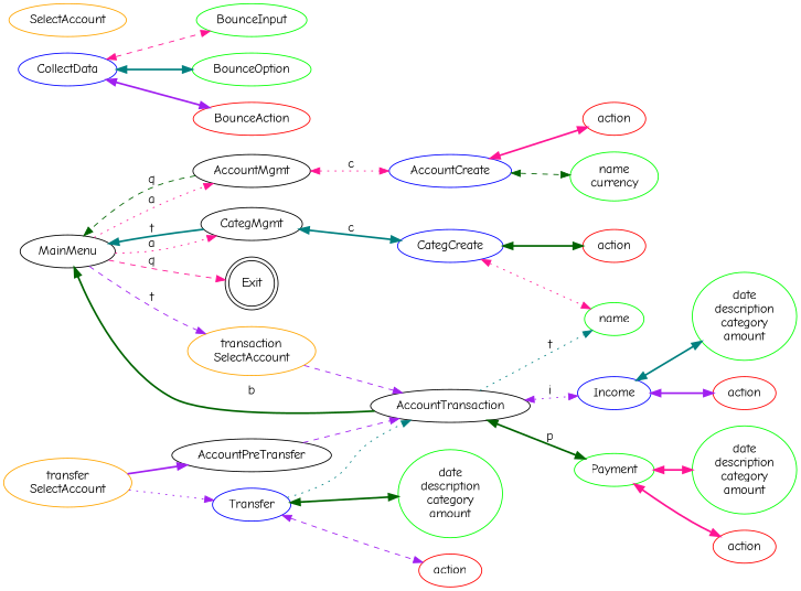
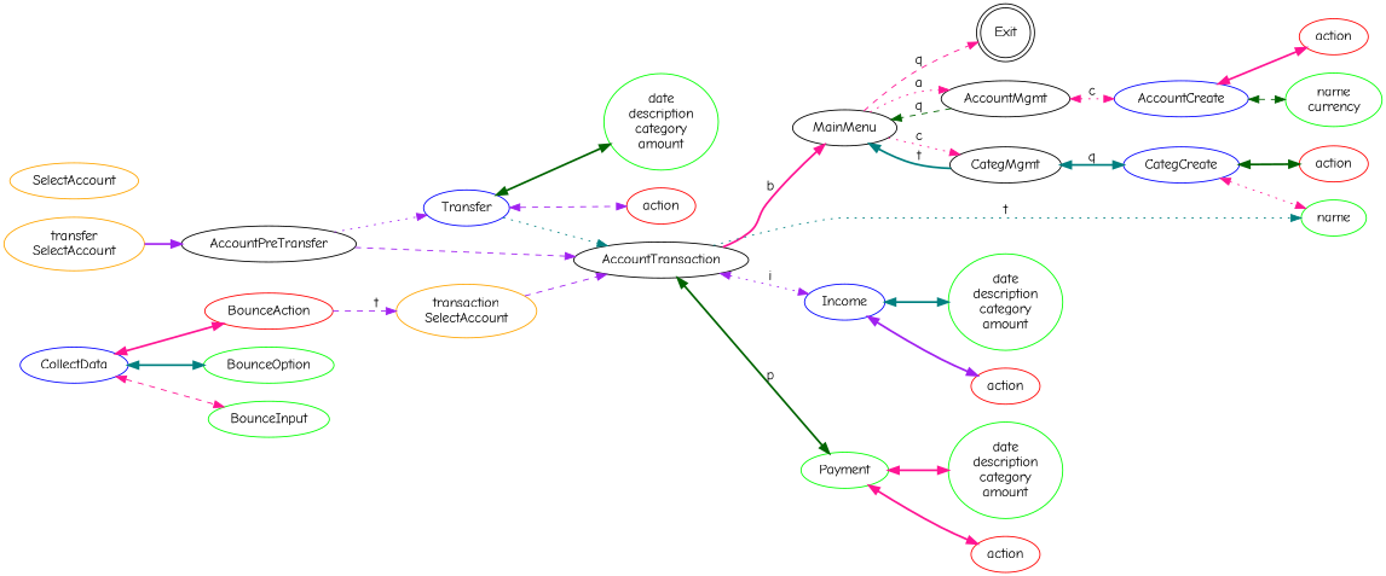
  digraph {
    fontname="Comic Neue"
    rankdir=LR
    node [fontname="Comic Neue" color=green]
    edge [color=deeppink fontname="Comic Neue" style=bold dir=both]
    Exit [shape=doublecircle color=""]
    MainMenu [color=""]
    AccountMgmt [color=""]
    CategMgmt [color=""]
    n5 [color=orange label="transaction\nSelectAccount"]
    n6 [color=blue label=AccountCreate]
    n7 [color=blue label=CategCreate]
    AccountTransaction [color=""]
    n9 [label="name\ncurrency"]
    n10 [color=red label=action]
    n11 [label=name]
    n12 [color=red label=action]
    n13 [color=blue label=Income]
    n14 [label=Payment]
    n15 [label="date\ndescription\ncategory\namount"]
    n16 [color=red label=action]
    n17 [label="date\ndescription\ncategory\namount"]
    n18 [color=red label=action]
    n19 [color=orange label="transfer\nSelectAccount"]
    AccountPreTransfer [color=""]
    n21 [color=blue label=Transfer]
    n22 [label="date\ndescription\ncategory\namount"]
    n23 [color=red label=action]
    CollectData [color=blue]
    BounceInput
    BounceOption
    BounceAction [color=red]
    SelectAccount [color=orange]
    MainMenu -> Exit [label=q style=dashed dir=""]
    MainMenu -> AccountMgmt [label=a style=dotted dir=""]
-   MainMenu -> CategMgmt [label=a style=dotted dir=""]
-   MainMenu -> n5 [color=purple label=t style=dashed dir=""]
+   MainMenu -> CategMgmt [label=c style=dotted dir=""]
+   BounceAction -> n5 [color=purple label=t style=dashed dir=""]
    AccountMgmt -> MainMenu [color=darkgreen label=q style=dashed dir=""]
    AccountMgmt -> n6 [label=c style=dotted]
    CategMgmt -> MainMenu [color=teal label=t dir=""]
-   CategMgmt -> n7 [color=teal label=c]
+   CategMgmt -> n7 [color=teal label=q]
    n5 -> AccountTransaction [color=purple style=dashed dir=""]
    n6 -> n9 [color=darkgreen style=dashed]
    n6 -> n10
    n7 -> n11 [style=dotted]
    n7 -> n12 [color=darkgreen]
-   AccountTransaction -> MainMenu [color=darkgreen label=b dir=""]
+   AccountTransaction -> MainMenu [label=b dir=""]
    AccountTransaction -> n11 [color=teal label=t style=dotted dir=""]
    AccountTransaction -> n13 [color=purple label=i style=dotted]
    AccountTransaction -> n14 [color=darkgreen label=p]
    n13 -> n15 [color=teal]
    n13 -> n16 [color=purple]
    n14 -> n17
    n14 -> n18
    n19 -> AccountPreTransfer [color=purple dir=""]
    AccountPreTransfer -> AccountTransaction [color=purple style=dashed dir=""]
-   n19 -> n21 [color=purple style=dotted dir=""]
+   AccountPreTransfer -> n21 [color=purple style=dotted dir=""]
    n21 -> AccountTransaction [color=teal style=dotted dir=""]
    n21 -> n22 [color=darkgreen]
    n21 -> n23 [color=purple style=dashed]
    CollectData -> BounceInput [style=dashed]
    CollectData -> BounceOption [color=teal]
-   CollectData -> BounceAction [color=purple]
+   CollectData -> BounceAction
  }
